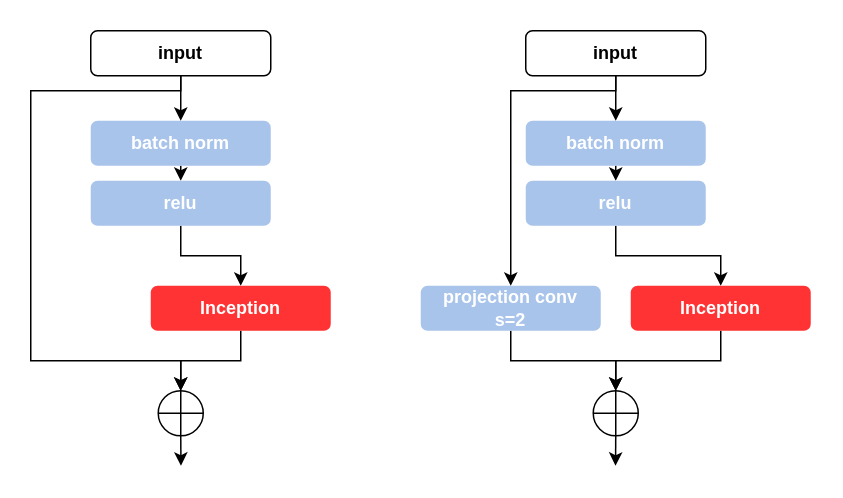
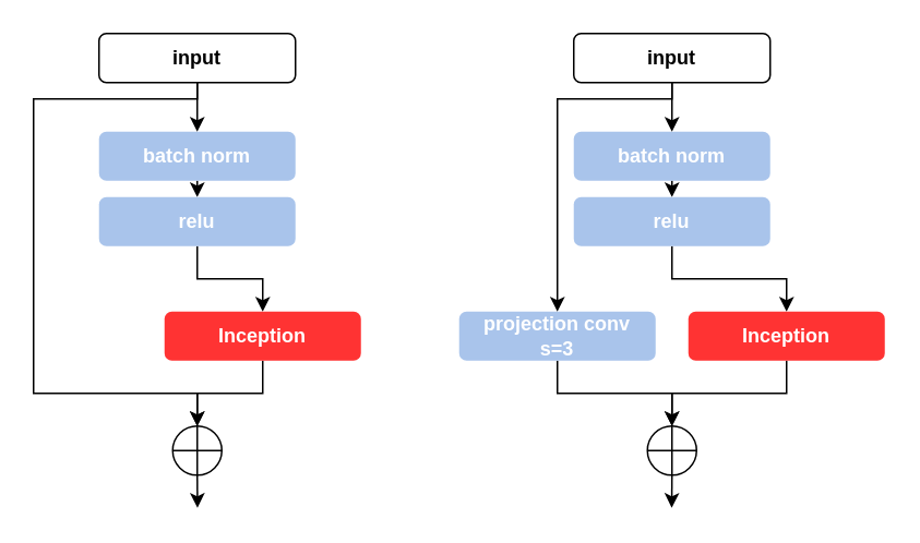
  <mxCell id="0" />
  <mxCell id="1" parent="0" />
  <mxCell id="2" style="edgeStyle=orthogonalEdgeStyle;rounded=0;orthogonalLoop=1;jettySize=auto;html=1;exitX=0.5;exitY=1;exitDx=0;exitDy=0;entryX=0.5;entryY=0;entryDx=0;entryDy=0;" parent="1" source="3" target="5" edge="1"><mxGeometry relative="1" as="geometry" /></mxCell>
  <mxCell id="3" value="&lt;b&gt;batch norm&lt;/b&gt;" style="rounded=1;whiteSpace=wrap;html=1;fillColor=#A9C4EB;strokeColor=none;fontColor=#ffffff;" parent="1" vertex="1"><mxGeometry x="60" y="80" width="120" height="30" as="geometry" /></mxCell>
  <mxCell id="4" style="edgeStyle=orthogonalEdgeStyle;rounded=0;orthogonalLoop=1;jettySize=auto;html=1;exitX=0.5;exitY=1;exitDx=0;exitDy=0;entryX=0.5;entryY=0;entryDx=0;entryDy=0;" parent="1" source="5" target="7" edge="1"><mxGeometry relative="1" as="geometry" /></mxCell>
  <mxCell id="5" value="&lt;b&gt;relu&lt;/b&gt;" style="rounded=1;whiteSpace=wrap;html=1;fillColor=#A9C4EB;strokeColor=none;fontColor=#ffffff;" parent="1" vertex="1"><mxGeometry x="60" y="120" width="120" height="30" as="geometry" /></mxCell>
  <mxCell id="6" style="edgeStyle=orthogonalEdgeStyle;rounded=0;orthogonalLoop=1;jettySize=auto;html=1;exitX=0.5;exitY=1;exitDx=0;exitDy=0;entryX=0.5;entryY=0;entryDx=0;entryDy=0;" parent="1" source="7" target="9" edge="1"><mxGeometry relative="1" as="geometry" /></mxCell>
  <mxCell id="7" value="&lt;b&gt;Inception&lt;/b&gt;" style="rounded=1;whiteSpace=wrap;html=1;strokeColor=none;fontColor=#ffffff;fillColor=#FF3333;" parent="1" vertex="1"><mxGeometry x="100" y="190" width="120" height="30" as="geometry" /></mxCell>
  <mxCell id="8" style="edgeStyle=orthogonalEdgeStyle;rounded=0;orthogonalLoop=1;jettySize=auto;html=1;exitX=0.5;exitY=1;exitDx=0;exitDy=0;" parent="1" source="9" edge="1"><mxGeometry relative="1" as="geometry"><mxPoint x="120.143" y="310" as="targetPoint" /></mxGeometry></mxCell>
  <mxCell id="9" value="" style="shape=orEllipse;perimeter=ellipsePerimeter;whiteSpace=wrap;html=1;backgroundOutline=1;" parent="1" vertex="1"><mxGeometry x="105" y="260" width="30" height="30" as="geometry" /></mxCell>
  <mxCell id="10" value="" style="endArrow=classic;html=1;entryX=0.5;entryY=0;entryDx=0;entryDy=0;" parent="1" target="3" edge="1"><mxGeometry width="50" height="50" relative="1" as="geometry"><mxPoint x="120" y="50" as="sourcePoint" /><mxPoint x="210" y="120" as="targetPoint" /></mxGeometry></mxCell>
  <mxCell id="11" style="edgeStyle=orthogonalEdgeStyle;rounded=0;orthogonalLoop=1;jettySize=auto;html=1;exitX=0.5;exitY=1;exitDx=0;exitDy=0;entryX=0.5;entryY=0;entryDx=0;entryDy=0;" parent="1" source="12" target="14" edge="1"><mxGeometry relative="1" as="geometry" /></mxCell>
  <mxCell id="12" value="&lt;b&gt;batch norm&lt;/b&gt;" style="rounded=1;whiteSpace=wrap;html=1;fillColor=#A9C4EB;strokeColor=none;fontColor=#ffffff;" parent="1" vertex="1"><mxGeometry x="350" y="80" width="120" height="30" as="geometry" /></mxCell>
  <mxCell id="13" style="edgeStyle=orthogonalEdgeStyle;rounded=0;orthogonalLoop=1;jettySize=auto;html=1;exitX=0.5;exitY=1;exitDx=0;exitDy=0;entryX=0.5;entryY=0;entryDx=0;entryDy=0;" parent="1" source="14" target="16" edge="1"><mxGeometry relative="1" as="geometry" /></mxCell>
  <mxCell id="14" value="&lt;b&gt;relu&lt;/b&gt;" style="rounded=1;whiteSpace=wrap;html=1;fillColor=#A9C4EB;strokeColor=none;fontColor=#ffffff;" parent="1" vertex="1"><mxGeometry x="350" y="120" width="120" height="30" as="geometry" /></mxCell>
  <mxCell id="15" style="edgeStyle=orthogonalEdgeStyle;rounded=0;orthogonalLoop=1;jettySize=auto;html=1;exitX=0.5;exitY=1;exitDx=0;exitDy=0;entryX=0.5;entryY=0;entryDx=0;entryDy=0;" parent="1" source="16" target="18" edge="1"><mxGeometry relative="1" as="geometry" /></mxCell>
  <mxCell id="16" value="&lt;b&gt;Inception&lt;/b&gt;" style="rounded=1;whiteSpace=wrap;html=1;strokeColor=none;fontColor=#ffffff;fillColor=#FF3333;" parent="1" vertex="1"><mxGeometry x="420" y="190" width="120" height="30" as="geometry" /></mxCell>
  <mxCell id="17" style="edgeStyle=orthogonalEdgeStyle;rounded=0;orthogonalLoop=1;jettySize=auto;html=1;exitX=0.5;exitY=1;exitDx=0;exitDy=0;" parent="1" source="18" edge="1"><mxGeometry relative="1" as="geometry"><mxPoint x="409.857" y="310" as="targetPoint" /></mxGeometry></mxCell>
  <mxCell id="18" value="" style="shape=orEllipse;perimeter=ellipsePerimeter;whiteSpace=wrap;html=1;backgroundOutline=1;" parent="1" vertex="1"><mxGeometry x="395" y="260" width="30" height="30" as="geometry" /></mxCell>
  <mxCell id="19" value="" style="endArrow=classic;html=1;entryX=0.5;entryY=0;entryDx=0;entryDy=0;" parent="1" target="12" edge="1"><mxGeometry width="50" height="50" relative="1" as="geometry"><mxPoint x="410" y="50" as="sourcePoint" /><mxPoint x="500" y="120" as="targetPoint" /></mxGeometry></mxCell>
  <mxCell id="20" style="edgeStyle=orthogonalEdgeStyle;rounded=0;orthogonalLoop=1;jettySize=auto;html=1;exitX=0.5;exitY=1;exitDx=0;exitDy=0;entryX=0.5;entryY=0;entryDx=0;entryDy=0;" parent="1" source="21" target="18" edge="1"><mxGeometry relative="1" as="geometry" /></mxCell>
- <mxCell id="21" value="&lt;b&gt;projection conv&lt;br&gt;s=2&lt;/b&gt;" style="rounded=1;whiteSpace=wrap;html=1;fillColor=#A9C4EB;strokeColor=none;fontColor=#ffffff;" parent="1" vertex="1"><mxGeometry x="280" y="190" width="120" height="30" as="geometry" /></mxCell>
+ <mxCell id="21" value="&lt;b&gt;projection conv&lt;br&gt;s=3&lt;/b&gt;" style="rounded=1;whiteSpace=wrap;html=1;fillColor=#A9C4EB;strokeColor=none;fontColor=#ffffff;" parent="1" vertex="1"><mxGeometry x="280" y="190" width="120" height="30" as="geometry" /></mxCell>
  <mxCell id="22" style="edgeStyle=orthogonalEdgeStyle;rounded=0;orthogonalLoop=1;jettySize=auto;html=1;exitX=0.5;exitY=1;exitDx=0;exitDy=0;entryX=0.5;entryY=0;entryDx=0;entryDy=0;" edge="1" parent="1" source="23" target="9"><mxGeometry relative="1" as="geometry"><Array as="points"><mxPoint x="120" y="60" /><mxPoint x="20" y="60" /><mxPoint x="20" y="240" /><mxPoint x="120" y="240" /></Array></mxGeometry></mxCell>
  <mxCell id="23" value="&lt;b&gt;input&lt;/b&gt;" style="rounded=1;whiteSpace=wrap;html=1;" vertex="1" parent="1"><mxGeometry x="60" y="20" width="120" height="30" as="geometry" /></mxCell>
  <mxCell id="24" style="edgeStyle=orthogonalEdgeStyle;rounded=0;orthogonalLoop=1;jettySize=auto;html=1;exitX=0.5;exitY=1;exitDx=0;exitDy=0;entryX=0.5;entryY=0;entryDx=0;entryDy=0;" edge="1" parent="1" source="25" target="21"><mxGeometry relative="1" as="geometry"><Array as="points"><mxPoint x="410" y="60" /><mxPoint x="340" y="60" /></Array></mxGeometry></mxCell>
  <mxCell id="25" value="&lt;b&gt;input&lt;/b&gt;" style="rounded=1;whiteSpace=wrap;html=1;" vertex="1" parent="1"><mxGeometry x="350" y="20" width="120" height="30" as="geometry" /></mxCell>
